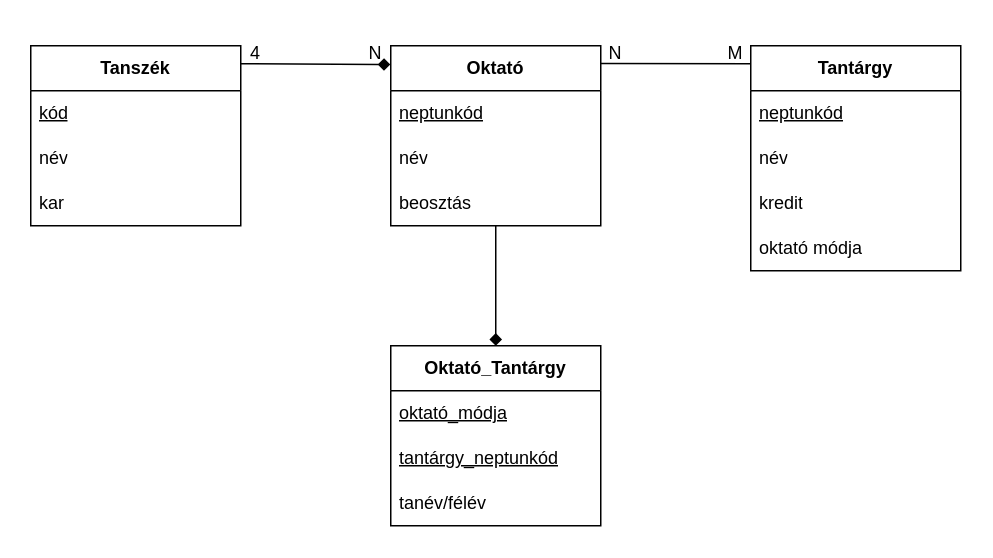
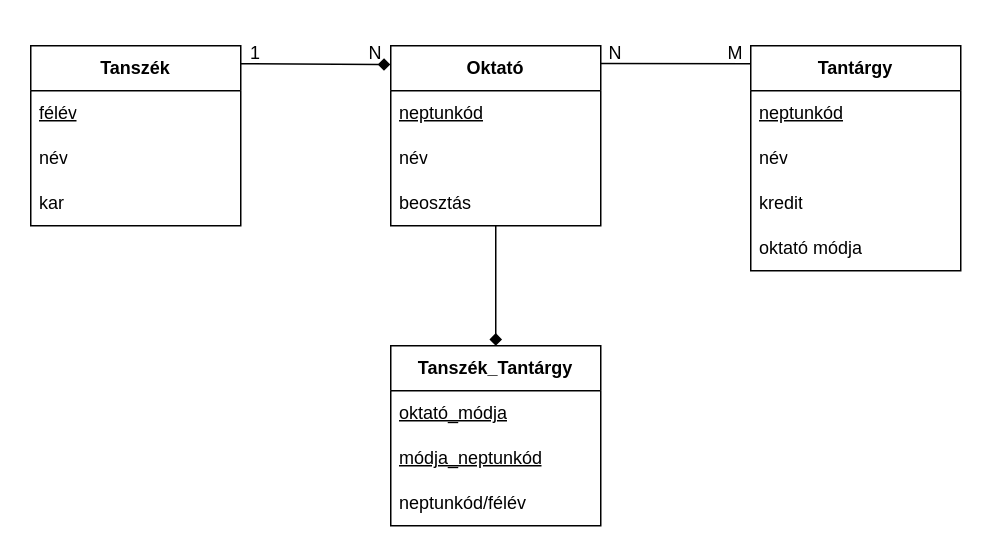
  <mxCell id="0" />
  <mxCell id="1" parent="0" />
  <mxCell id="2" value="&lt;b&gt;Tanszék&lt;/b&gt;" style="swimlane;fontStyle=0;childLayout=stackLayout;horizontal=1;startSize=30;horizontalStack=0;resizeParent=1;resizeParentMax=0;resizeLast=0;collapsible=1;marginBottom=0;whiteSpace=wrap;html=1;" vertex="1" parent="1"><mxGeometry x="20" y="30" width="140" height="120" as="geometry" /></mxCell>
- <mxCell id="3" value="&lt;u&gt;kód&lt;/u&gt;" style="text;strokeColor=none;fillColor=none;align=left;verticalAlign=middle;spacingLeft=4;spacingRight=4;overflow=hidden;points=[[0,0.5],[1,0.5]];portConstraint=eastwest;rotatable=0;whiteSpace=wrap;html=1;" vertex="1" parent="2"><mxGeometry y="30" width="140" height="30" as="geometry" /></mxCell>
+ <mxCell id="3" value="&lt;u&gt;félév&lt;/u&gt;" style="text;strokeColor=none;fillColor=none;align=left;verticalAlign=middle;spacingLeft=4;spacingRight=4;overflow=hidden;points=[[0,0.5],[1,0.5]];portConstraint=eastwest;rotatable=0;whiteSpace=wrap;html=1;" vertex="1" parent="2"><mxGeometry y="30" width="140" height="30" as="geometry" /></mxCell>
  <mxCell id="4" value="név" style="text;strokeColor=none;fillColor=none;align=left;verticalAlign=middle;spacingLeft=4;spacingRight=4;overflow=hidden;points=[[0,0.5],[1,0.5]];portConstraint=eastwest;rotatable=0;whiteSpace=wrap;html=1;" vertex="1" parent="2"><mxGeometry y="60" width="140" height="30" as="geometry" /></mxCell>
  <mxCell id="5" value="kar" style="text;strokeColor=none;fillColor=none;align=left;verticalAlign=middle;spacingLeft=4;spacingRight=4;overflow=hidden;points=[[0,0.5],[1,0.5]];portConstraint=eastwest;rotatable=0;whiteSpace=wrap;html=1;" vertex="1" parent="2"><mxGeometry y="90" width="140" height="30" as="geometry" /></mxCell>
  <mxCell id="6" style="edgeStyle=orthogonalEdgeStyle;rounded=0;orthogonalLoop=1;jettySize=auto;html=1;entryX=0.5;entryY=0;entryDx=0;entryDy=0;endArrow=diamond;" edge="1" parent="1" source="7" target="22"><mxGeometry relative="1" as="geometry" /></mxCell>
  <mxCell id="7" value="&lt;b&gt;Oktató&lt;/b&gt;" style="swimlane;fontStyle=0;childLayout=stackLayout;horizontal=1;startSize=30;horizontalStack=0;resizeParent=1;resizeParentMax=0;resizeLast=0;collapsible=1;marginBottom=0;whiteSpace=wrap;html=1;" vertex="1" parent="1"><mxGeometry x="260" y="30" width="140" height="120" as="geometry" /></mxCell>
  <mxCell id="8" value="&lt;u&gt;neptunkód&lt;/u&gt;" style="text;strokeColor=none;fillColor=none;align=left;verticalAlign=middle;spacingLeft=4;spacingRight=4;overflow=hidden;points=[[0,0.5],[1,0.5]];portConstraint=eastwest;rotatable=0;whiteSpace=wrap;html=1;" vertex="1" parent="7"><mxGeometry y="30" width="140" height="30" as="geometry" /></mxCell>
  <mxCell id="9" value="név" style="text;strokeColor=none;fillColor=none;align=left;verticalAlign=middle;spacingLeft=4;spacingRight=4;overflow=hidden;points=[[0,0.5],[1,0.5]];portConstraint=eastwest;rotatable=0;whiteSpace=wrap;html=1;" vertex="1" parent="7"><mxGeometry y="60" width="140" height="30" as="geometry" /></mxCell>
  <mxCell id="10" value="beosztás" style="text;strokeColor=none;fillColor=none;align=left;verticalAlign=middle;spacingLeft=4;spacingRight=4;overflow=hidden;points=[[0,0.5],[1,0.5]];portConstraint=eastwest;rotatable=0;whiteSpace=wrap;html=1;" vertex="1" parent="7"><mxGeometry y="90" width="140" height="30" as="geometry" /></mxCell>
  <mxCell id="11" value="&lt;b&gt;Tantárgy&lt;/b&gt;" style="swimlane;fontStyle=0;childLayout=stackLayout;horizontal=1;startSize=30;horizontalStack=0;resizeParent=1;resizeParentMax=0;resizeLast=0;collapsible=1;marginBottom=0;whiteSpace=wrap;html=1;" vertex="1" parent="1"><mxGeometry x="500" y="30" width="140" height="150" as="geometry" /></mxCell>
  <mxCell id="12" value="&lt;u&gt;neptunkód&lt;/u&gt;" style="text;strokeColor=none;fillColor=none;align=left;verticalAlign=middle;spacingLeft=4;spacingRight=4;overflow=hidden;points=[[0,0.5],[1,0.5]];portConstraint=eastwest;rotatable=0;whiteSpace=wrap;html=1;" vertex="1" parent="11"><mxGeometry y="30" width="140" height="30" as="geometry" /></mxCell>
  <mxCell id="13" value="név" style="text;strokeColor=none;fillColor=none;align=left;verticalAlign=middle;spacingLeft=4;spacingRight=4;overflow=hidden;points=[[0,0.5],[1,0.5]];portConstraint=eastwest;rotatable=0;whiteSpace=wrap;html=1;" vertex="1" parent="11"><mxGeometry y="60" width="140" height="30" as="geometry" /></mxCell>
  <mxCell id="14" value="kredit" style="text;strokeColor=none;fillColor=none;align=left;verticalAlign=middle;spacingLeft=4;spacingRight=4;overflow=hidden;points=[[0,0.5],[1,0.5]];portConstraint=eastwest;rotatable=0;whiteSpace=wrap;html=1;" vertex="1" parent="11"><mxGeometry y="90" width="140" height="30" as="geometry" /></mxCell>
  <mxCell id="15" value="oktató módja" style="text;strokeColor=none;fillColor=none;align=left;verticalAlign=middle;spacingLeft=4;spacingRight=4;overflow=hidden;points=[[0,0.5],[1,0.5]];portConstraint=eastwest;rotatable=0;whiteSpace=wrap;html=1;" vertex="1" parent="11"><mxGeometry y="120" width="140" height="30" as="geometry" /></mxCell>
  <mxCell id="16" value="" style="endArrow=diamond;html=1;rounded=0;exitX=1.001;exitY=0.1;exitDx=0;exitDy=0;exitPerimeter=0;entryX=-0.002;entryY=0.104;entryDx=0;entryDy=0;entryPerimeter=0;" edge="1" parent="1" source="2" target="7"><mxGeometry width="50" height="50" relative="1" as="geometry"><mxPoint x="180" y="110" as="sourcePoint" /><mxPoint x="230" y="60" as="targetPoint" /></mxGeometry></mxCell>
  <mxCell id="17" value="" style="endArrow=none;html=1;rounded=0;exitX=1.001;exitY=0.099;exitDx=0;exitDy=0;exitPerimeter=0;" edge="1" parent="1" source="7"><mxGeometry width="50" height="50" relative="1" as="geometry"><mxPoint x="400" y="42" as="sourcePoint" /><mxPoint x="500" y="42" as="targetPoint" /></mxGeometry></mxCell>
- <mxCell id="18" value="4" style="text;html=1;align=center;verticalAlign=middle;whiteSpace=wrap;rounded=0;" vertex="1" parent="1"><mxGeometry x="140" y="20" width="60" height="30" as="geometry" /></mxCell>
+ <mxCell id="18" value="1" style="text;html=1;align=center;verticalAlign=middle;whiteSpace=wrap;rounded=0;" vertex="1" parent="1"><mxGeometry x="140" y="20" width="60" height="30" as="geometry" /></mxCell>
  <mxCell id="19" value="N" style="text;html=1;align=center;verticalAlign=middle;whiteSpace=wrap;rounded=0;" vertex="1" parent="1"><mxGeometry x="220" y="20" width="60" height="30" as="geometry" /></mxCell>
  <mxCell id="20" value="N" style="text;html=1;align=center;verticalAlign=middle;whiteSpace=wrap;rounded=0;" vertex="1" parent="1"><mxGeometry x="380" y="20" width="60" height="30" as="geometry" /></mxCell>
  <mxCell id="21" value="M" style="text;html=1;align=center;verticalAlign=middle;whiteSpace=wrap;rounded=0;" vertex="1" parent="1"><mxGeometry x="460" y="20" width="60" height="30" as="geometry" /></mxCell>
- <mxCell id="22" value="&lt;b&gt;Oktató_Tantárgy&lt;/b&gt;" style="swimlane;fontStyle=0;childLayout=stackLayout;horizontal=1;startSize=30;horizontalStack=0;resizeParent=1;resizeParentMax=0;resizeLast=0;collapsible=1;marginBottom=0;whiteSpace=wrap;html=1;" vertex="1" parent="1"><mxGeometry x="260" y="230" width="140" height="120" as="geometry" /></mxCell>
+ <mxCell id="22" value="&lt;b&gt;Tanszék_Tantárgy&lt;/b&gt;" style="swimlane;fontStyle=0;childLayout=stackLayout;horizontal=1;startSize=30;horizontalStack=0;resizeParent=1;resizeParentMax=0;resizeLast=0;collapsible=1;marginBottom=0;whiteSpace=wrap;html=1;" vertex="1" parent="1"><mxGeometry x="260" y="230" width="140" height="120" as="geometry" /></mxCell>
  <mxCell id="23" value="&lt;u&gt;oktató_módja&lt;/u&gt;" style="text;strokeColor=none;fillColor=none;align=left;verticalAlign=middle;spacingLeft=4;spacingRight=4;overflow=hidden;points=[[0,0.5],[1,0.5]];portConstraint=eastwest;rotatable=0;whiteSpace=wrap;html=1;" vertex="1" parent="22"><mxGeometry y="30" width="140" height="30" as="geometry" /></mxCell>
- <mxCell id="24" value="&lt;u&gt;tantárgy_neptunkód&lt;/u&gt;" style="text;strokeColor=none;fillColor=none;align=left;verticalAlign=middle;spacingLeft=4;spacingRight=4;overflow=hidden;points=[[0,0.5],[1,0.5]];portConstraint=eastwest;rotatable=0;whiteSpace=wrap;html=1;" vertex="1" parent="22"><mxGeometry y="60" width="140" height="30" as="geometry" /></mxCell>
- <mxCell id="25" value="tanév/félév" style="text;strokeColor=none;fillColor=none;align=left;verticalAlign=middle;spacingLeft=4;spacingRight=4;overflow=hidden;points=[[0,0.5],[1,0.5]];portConstraint=eastwest;rotatable=0;whiteSpace=wrap;html=1;" vertex="1" parent="22"><mxGeometry y="90" width="140" height="30" as="geometry" /></mxCell>
+ <mxCell id="24" value="&lt;u&gt;módja_neptunkód&lt;/u&gt;" style="text;strokeColor=none;fillColor=none;align=left;verticalAlign=middle;spacingLeft=4;spacingRight=4;overflow=hidden;points=[[0,0.5],[1,0.5]];portConstraint=eastwest;rotatable=0;whiteSpace=wrap;html=1;" vertex="1" parent="22"><mxGeometry y="60" width="140" height="30" as="geometry" /></mxCell>
+ <mxCell id="25" value="neptunkód/félév" style="text;strokeColor=none;fillColor=none;align=left;verticalAlign=middle;spacingLeft=4;spacingRight=4;overflow=hidden;points=[[0,0.5],[1,0.5]];portConstraint=eastwest;rotatable=0;whiteSpace=wrap;html=1;" vertex="1" parent="22"><mxGeometry y="90" width="140" height="30" as="geometry" /></mxCell>
